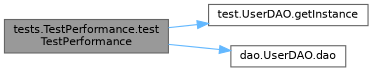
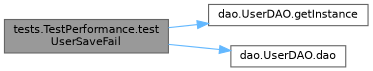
  digraph {
    rankdir=LR
    node [color=grey40 fillcolor=white fontname=Helvetica fontsize=10 shape=box style=filled]
    edge [color=steelblue1 fontname=Helvetica fontsize=10 labelfontname=Helvetica labelfontsize=10 style=solid]
-   n1 [color=gray40 fillcolor=grey60 fontcolor=black height=0.2 label="tests.TestPerformance.test\lTestPerformance" width=0.4]
-   n2 [height=0.2 label="test.UserDAO.getInstance" width=0.4]
+   n1 [color=gray40 fillcolor=grey60 fontcolor=black height=0.2 label="tests.TestPerformance.test\lUserSaveFail" width=0.4]
+   n2 [height=0.2 label="dao.UserDAO.getInstance" width=0.4]
    n3 [height=0.2 label="dao.UserDAO.dao" width=0.4]
    n1 -> n2
    n1 -> n3
  }
